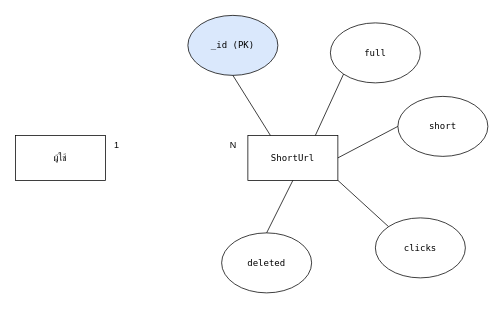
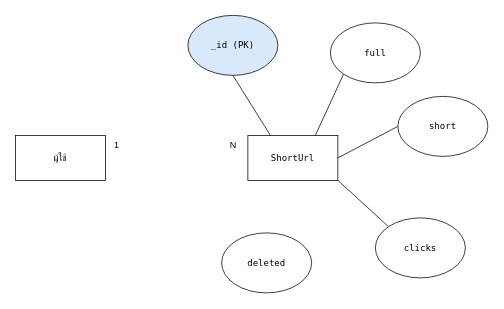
  <mxCell id="0" />
  <mxCell id="1" parent="0" />
  <mxCell id="2" value="ผู้ใช้" style="rounded=0;whiteSpace=wrap;html=1;" vertex="1" parent="1"><mxGeometry x="20" y="180" width="120" height="60" as="geometry" /></mxCell>
  <mxCell id="3" value="&lt;pre&gt;&lt;code class=&quot;!whitespace-pre hljs language-sql&quot;&gt;ShortUrl&lt;/code&gt;&lt;/pre&gt;" style="whiteSpace=wrap;html=1;rounded=0;" vertex="1" parent="1"><mxGeometry x="330" y="180" width="120" height="60" as="geometry" /></mxCell>
  <mxCell id="4" value="&lt;pre&gt;&lt;code class=&quot;!whitespace-pre hljs language-sql&quot;&gt;_id (PK)&lt;/code&gt;&lt;/pre&gt;" style="ellipse;whiteSpace=wrap;html=1;fillColor=#dae8fc;" vertex="1" parent="1"><mxGeometry x="250" y="20" width="120" height="80" as="geometry" /></mxCell>
  <mxCell id="5" value="" style="endArrow=none;html=1;rounded=0;entryX=0.5;entryY=1;entryDx=0;entryDy=0;exitX=0.25;exitY=0;exitDx=0;exitDy=0;" edge="1" parent="1" source="3" target="4"><mxGeometry width="50" height="50" relative="1" as="geometry"><mxPoint x="260" y="200" as="sourcePoint" /><mxPoint x="310" y="150" as="targetPoint" /></mxGeometry></mxCell>
  <mxCell id="6" value="&lt;pre&gt;&lt;code class=&quot;!whitespace-pre hljs language-sql&quot;&gt;full&lt;/code&gt;&lt;/pre&gt;" style="ellipse;whiteSpace=wrap;html=1;" vertex="1" parent="1"><mxGeometry x="440" y="30" width="120" height="80" as="geometry" /></mxCell>
  <mxCell id="7" value="" style="endArrow=none;html=1;rounded=0;exitX=0.75;exitY=0;exitDx=0;exitDy=0;entryX=0;entryY=1;entryDx=0;entryDy=0;" edge="1" parent="1" source="3" target="6"><mxGeometry width="50" height="50" relative="1" as="geometry"><mxPoint x="320" y="190" as="sourcePoint" /><mxPoint x="370" y="140" as="targetPoint" /></mxGeometry></mxCell>
  <mxCell id="8" value="&lt;pre&gt;&lt;code class=&quot;!whitespace-pre hljs language-sql&quot;&gt;short&lt;/code&gt;&lt;/pre&gt;" style="ellipse;whiteSpace=wrap;html=1;" vertex="1" parent="1"><mxGeometry x="530" y="128" width="120" height="80" as="geometry" /></mxCell>
  <mxCell id="9" value="" style="endArrow=none;html=1;rounded=0;exitX=1;exitY=0.5;exitDx=0;exitDy=0;entryX=0;entryY=0.5;entryDx=0;entryDy=0;" edge="1" parent="1" source="3" target="8"><mxGeometry width="50" height="50" relative="1" as="geometry"><mxPoint x="490" y="280" as="sourcePoint" /><mxPoint x="540" y="230" as="targetPoint" /></mxGeometry></mxCell>
  <mxCell id="10" value="&lt;pre&gt;&lt;code class=&quot;!whitespace-pre hljs language-sql&quot;&gt;clicks&lt;/code&gt;&lt;/pre&gt;" style="ellipse;whiteSpace=wrap;html=1;" vertex="1" parent="1"><mxGeometry x="500" y="290" width="120" height="80" as="geometry" /></mxCell>
  <mxCell id="11" value="" style="endArrow=none;html=1;rounded=0;exitX=1;exitY=1;exitDx=0;exitDy=0;entryX=0;entryY=0;entryDx=0;entryDy=0;" edge="1" parent="1" source="3" target="10"><mxGeometry width="50" height="50" relative="1" as="geometry"><mxPoint x="490" y="370" as="sourcePoint" /><mxPoint x="540" y="320" as="targetPoint" /></mxGeometry></mxCell>
  <mxCell id="12" value="&lt;pre&gt;&lt;code class=&quot;!whitespace-pre hljs language-sql&quot;&gt;deleted&lt;/code&gt;&lt;/pre&gt;" style="ellipse;whiteSpace=wrap;html=1;" vertex="1" parent="1"><mxGeometry x="295" y="310" width="120" height="80" as="geometry" /></mxCell>
- <mxCell id="13" value="" style="endArrow=none;html=1;rounded=0;exitX=0.5;exitY=1;exitDx=0;exitDy=0;entryX=0.5;entryY=0;entryDx=0;entryDy=0;" edge="1" parent="1" source="3" target="12"><mxGeometry width="50" height="50" relative="1" as="geometry"><mxPoint x="420" y="310" as="sourcePoint" /><mxPoint x="470" y="260" as="targetPoint" /></mxGeometry></mxCell>
  <mxCell id="14" value="1" style="text;html=1;align=center;verticalAlign=middle;resizable=0;points=[];autosize=1;strokeColor=none;fillColor=none;" vertex="1" parent="1"><mxGeometry x="140" y="178" width="30" height="30" as="geometry" /></mxCell>
  <mxCell id="15" value="N" style="text;html=1;align=center;verticalAlign=middle;resizable=0;points=[];autosize=1;strokeColor=none;fillColor=none;" vertex="1" parent="1"><mxGeometry x="295" y="178" width="30" height="30" as="geometry" /></mxCell>
